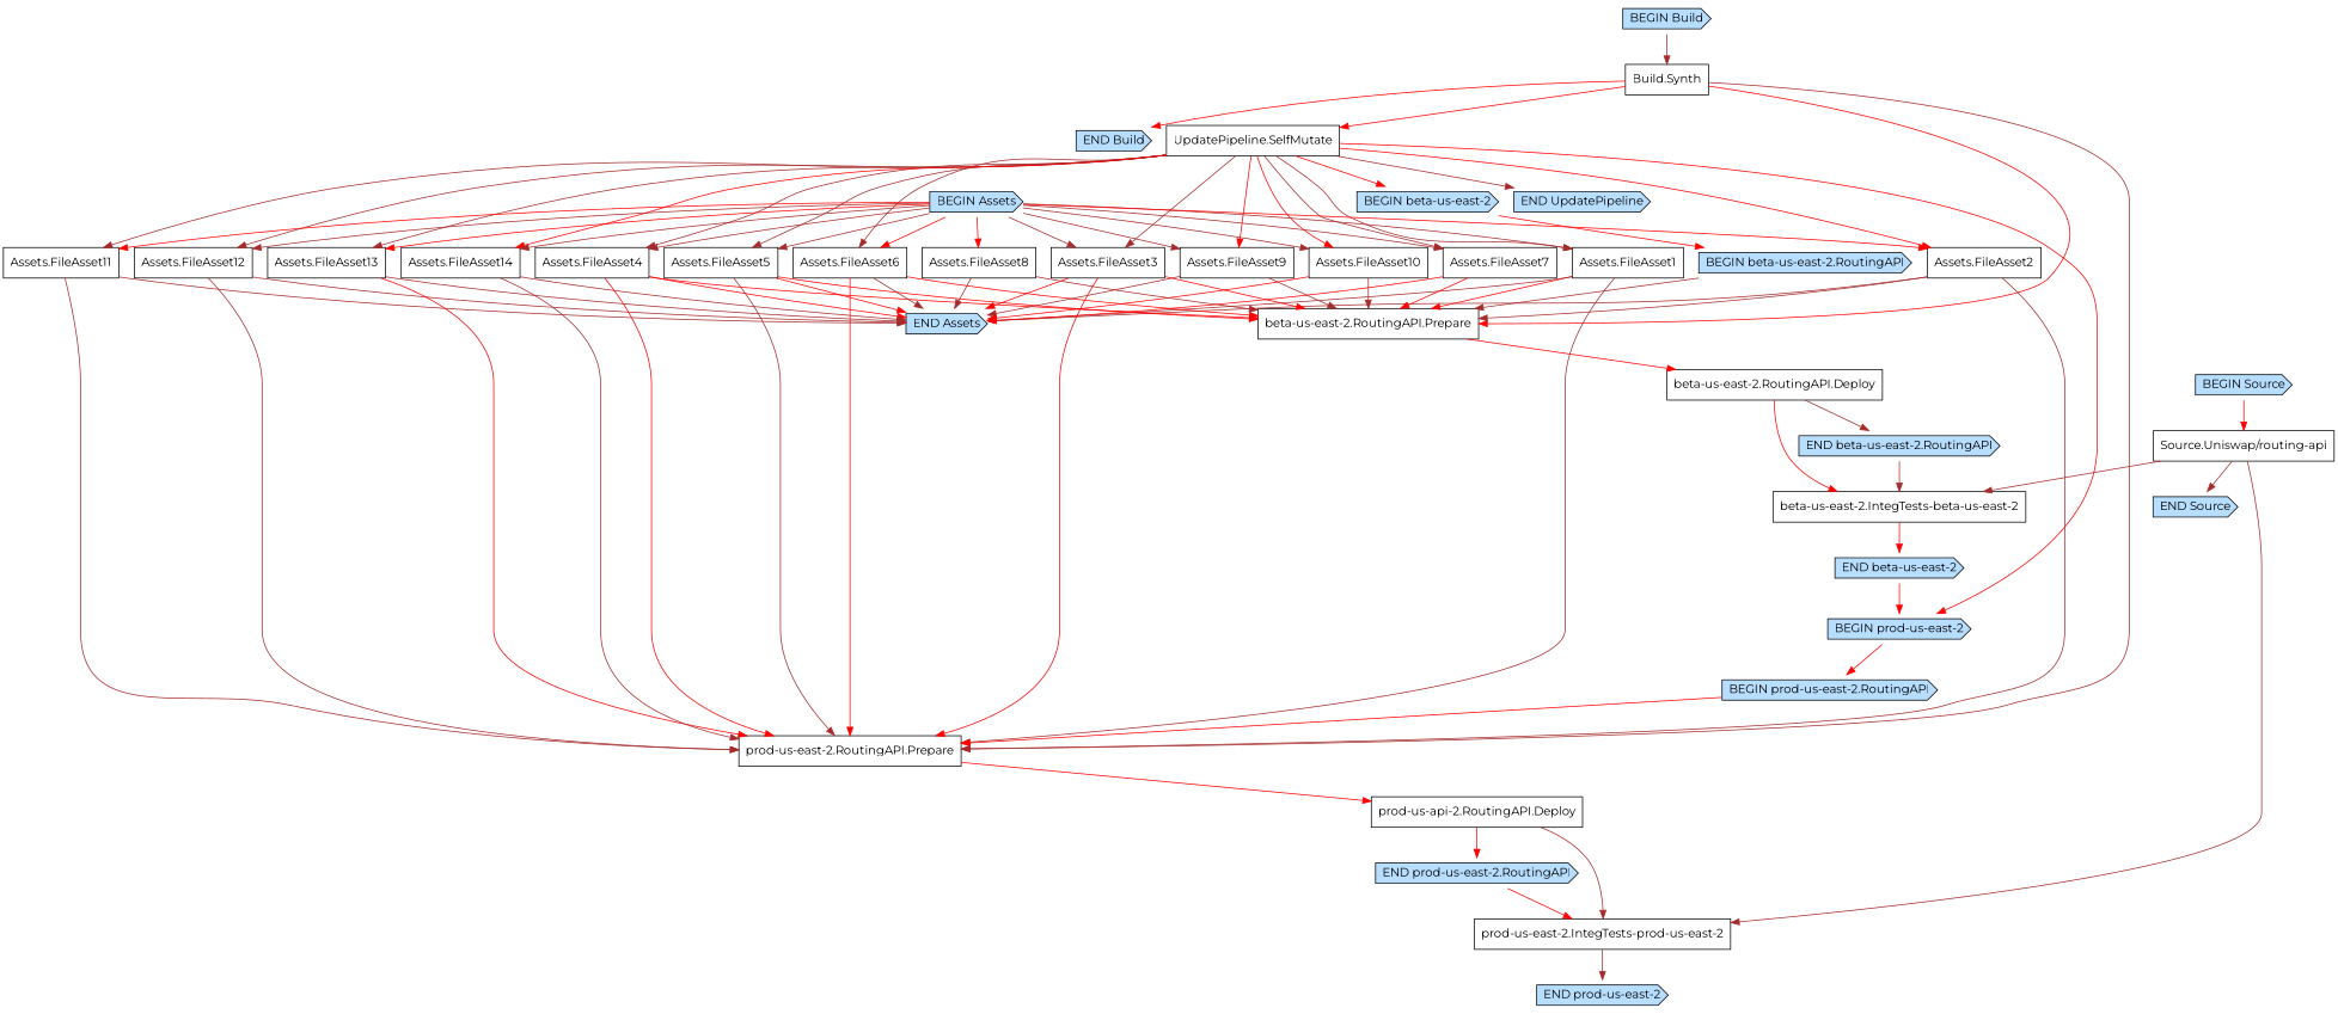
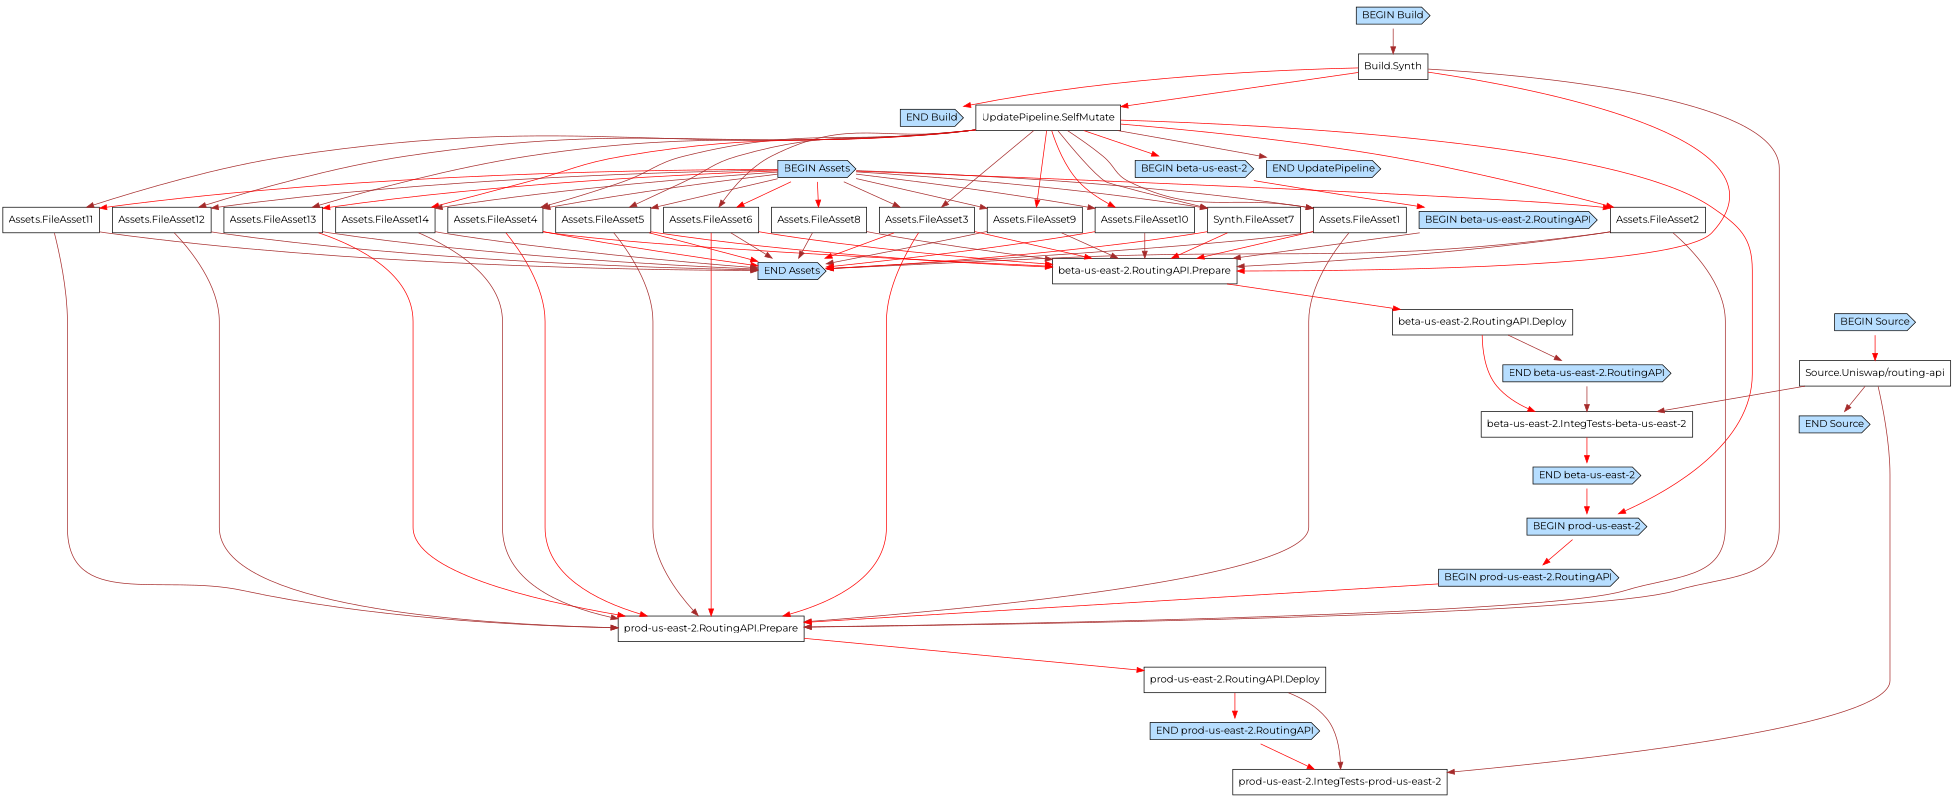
  digraph {
    fontname=Montserrat
    node [fontname=Montserrat shape=box]
    edge [color=brown fontname=Montserrat]
    "BEGIN Build" [fillcolor="#b7deff" shape=cds style=filled]
    "Build.Synth"
    "END Build" [fillcolor="#b7deff" shape=cds style=filled]
    "UpdatePipeline.SelfMutate"
    "beta-us-east-2.RoutingAPI.Prepare"
    "prod-us-east-2.RoutingAPI.Prepare"
    "END UpdatePipeline" [fillcolor="#b7deff" shape=cds style=filled]
    "Assets.FileAsset1"
    "Assets.FileAsset2"
    "Assets.FileAsset3"
    "Assets.FileAsset4"
    "Assets.FileAsset5"
    "Assets.FileAsset6"
-   "Assets.FileAsset7"
+   "Assets.FileAsset7" [label="Synth.FileAsset7"]
    "Assets.FileAsset9"
    "Assets.FileAsset10"
    "Assets.FileAsset11"
    "Assets.FileAsset12"
    "Assets.FileAsset13"
    "Assets.FileAsset14"
    "BEGIN beta-us-east-2" [fillcolor="#b7deff" shape=cds style=filled]
    "BEGIN prod-us-east-2" [fillcolor="#b7deff" shape=cds style=filled]
    "beta-us-east-2.RoutingAPI.Deploy"
-   "prod-us-east-2.RoutingAPI.Deploy" [label="prod-us-api-2.RoutingAPI.Deploy"]
+   "prod-us-east-2.RoutingAPI.Deploy"
    "Source.Uniswap/routing-api"
    "beta-us-east-2.IntegTests-beta-us-east-2"
    "prod-us-east-2.IntegTests-prod-us-east-2"
    "END Source" [fillcolor="#b7deff" shape=cds style=filled]
    "END beta-us-east-2" [fillcolor="#b7deff" shape=cds style=filled]
-   "END prod-us-east-2" [fillcolor="#b7deff" shape=cds style=filled]
    "END Assets" [fillcolor="#b7deff" shape=cds style=filled]
    "Assets.FileAsset8"
    "BEGIN beta-us-east-2.RoutingAPI" [fillcolor="#b7deff" shape=cds style=filled]
    "BEGIN prod-us-east-2.RoutingAPI" [fillcolor="#b7deff" shape=cds style=filled]
    "BEGIN Assets" [fillcolor="#b7deff" shape=cds style=filled]
    "END beta-us-east-2.RoutingAPI" [fillcolor="#b7deff" shape=cds style=filled]
    "END prod-us-east-2.RoutingAPI" [fillcolor="#b7deff" shape=cds style=filled]
    "BEGIN Source" [fillcolor="#b7deff" shape=cds style=filled]
    "BEGIN Build" -> "Build.Synth"
    "Build.Synth" -> "END Build" [color=red]
    "Build.Synth" -> "UpdatePipeline.SelfMutate" [color=red]
    "Build.Synth" -> "beta-us-east-2.RoutingAPI.Prepare" [color=red]
    "Build.Synth" -> "prod-us-east-2.RoutingAPI.Prepare"
    "UpdatePipeline.SelfMutate" -> "END UpdatePipeline"
    "UpdatePipeline.SelfMutate" -> "Assets.FileAsset1"
    "UpdatePipeline.SelfMutate" -> "Assets.FileAsset2" [color=red]
    "UpdatePipeline.SelfMutate" -> "Assets.FileAsset3"
    "UpdatePipeline.SelfMutate" -> "Assets.FileAsset4"
    "UpdatePipeline.SelfMutate" -> "Assets.FileAsset5"
    "UpdatePipeline.SelfMutate" -> "Assets.FileAsset6"
    "UpdatePipeline.SelfMutate" -> "Assets.FileAsset7"
    "UpdatePipeline.SelfMutate" -> "Assets.FileAsset9" [color=red]
    "UpdatePipeline.SelfMutate" -> "Assets.FileAsset10" [color=red]
    "UpdatePipeline.SelfMutate" -> "Assets.FileAsset11"
    "UpdatePipeline.SelfMutate" -> "Assets.FileAsset12"
    "UpdatePipeline.SelfMutate" -> "Assets.FileAsset13"
    "UpdatePipeline.SelfMutate" -> "Assets.FileAsset14" [color=red]
    "UpdatePipeline.SelfMutate" -> "BEGIN beta-us-east-2" [color=red]
    "UpdatePipeline.SelfMutate" -> "BEGIN prod-us-east-2" [color=red]
    "beta-us-east-2.RoutingAPI.Prepare" -> "beta-us-east-2.RoutingAPI.Deploy" [color=red]
    "prod-us-east-2.RoutingAPI.Prepare" -> "prod-us-east-2.RoutingAPI.Deploy" [color=red]
    "Assets.FileAsset1" -> "beta-us-east-2.RoutingAPI.Prepare" [color=red]
    "Assets.FileAsset1" -> "prod-us-east-2.RoutingAPI.Prepare"
    "Assets.FileAsset1" -> "END Assets"
    "Assets.FileAsset2" -> "beta-us-east-2.RoutingAPI.Prepare"
    "Assets.FileAsset2" -> "prod-us-east-2.RoutingAPI.Prepare"
    "Assets.FileAsset2" -> "END Assets"
    "Assets.FileAsset3" -> "beta-us-east-2.RoutingAPI.Prepare" [color=red]
    "Assets.FileAsset3" -> "prod-us-east-2.RoutingAPI.Prepare" [color=red]
    "Assets.FileAsset3" -> "END Assets" [color=red]
    "Assets.FileAsset4" -> "beta-us-east-2.RoutingAPI.Prepare" [color=red]
    "Assets.FileAsset4" -> "prod-us-east-2.RoutingAPI.Prepare" [color=red]
    "Assets.FileAsset4" -> "END Assets" [color=red]
    "Assets.FileAsset5" -> "beta-us-east-2.RoutingAPI.Prepare" [color=red]
    "Assets.FileAsset5" -> "prod-us-east-2.RoutingAPI.Prepare"
    "Assets.FileAsset5" -> "END Assets" [color=red]
    "Assets.FileAsset6" -> "beta-us-east-2.RoutingAPI.Prepare" [color=red]
    "Assets.FileAsset6" -> "prod-us-east-2.RoutingAPI.Prepare" [color=red]
    "Assets.FileAsset6" -> "END Assets"
    "Assets.FileAsset7" -> "beta-us-east-2.RoutingAPI.Prepare" [color=red]
    "Assets.FileAsset7" -> "END Assets" [color=red]
    "Assets.FileAsset9" -> "beta-us-east-2.RoutingAPI.Prepare"
    "Assets.FileAsset9" -> "END Assets"
    "Assets.FileAsset10" -> "beta-us-east-2.RoutingAPI.Prepare"
    "Assets.FileAsset10" -> "END Assets" [color=red]
    "Assets.FileAsset11" -> "prod-us-east-2.RoutingAPI.Prepare"
    "Assets.FileAsset11" -> "END Assets"
    "Assets.FileAsset12" -> "prod-us-east-2.RoutingAPI.Prepare"
    "Assets.FileAsset12" -> "END Assets"
    "Assets.FileAsset13" -> "prod-us-east-2.RoutingAPI.Prepare" [color=red]
    "Assets.FileAsset13" -> "END Assets"
    "Assets.FileAsset14" -> "prod-us-east-2.RoutingAPI.Prepare"
    "Assets.FileAsset14" -> "END Assets"
    "BEGIN beta-us-east-2" -> "BEGIN beta-us-east-2.RoutingAPI" [color=red]
    "BEGIN prod-us-east-2" -> "BEGIN prod-us-east-2.RoutingAPI" [color=red]
    "beta-us-east-2.RoutingAPI.Deploy" -> "beta-us-east-2.IntegTests-beta-us-east-2" [color=red]
    "beta-us-east-2.RoutingAPI.Deploy" -> "END beta-us-east-2.RoutingAPI"
    "prod-us-east-2.RoutingAPI.Deploy" -> "prod-us-east-2.IntegTests-prod-us-east-2"
    "prod-us-east-2.RoutingAPI.Deploy" -> "END prod-us-east-2.RoutingAPI" [color=red]
    "Source.Uniswap/routing-api" -> "beta-us-east-2.IntegTests-beta-us-east-2"
    "Source.Uniswap/routing-api" -> "prod-us-east-2.IntegTests-prod-us-east-2"
    "Source.Uniswap/routing-api" -> "END Source"
    "beta-us-east-2.IntegTests-beta-us-east-2" -> "END beta-us-east-2" [color=red]
-   "prod-us-east-2.IntegTests-prod-us-east-2" -> "END prod-us-east-2"
    "END beta-us-east-2" -> "BEGIN prod-us-east-2" [color=red]
    "Assets.FileAsset8" -> "beta-us-east-2.RoutingAPI.Prepare"
    "Assets.FileAsset8" -> "END Assets"
    "BEGIN beta-us-east-2.RoutingAPI" -> "beta-us-east-2.RoutingAPI.Prepare"
    "BEGIN prod-us-east-2.RoutingAPI" -> "prod-us-east-2.RoutingAPI.Prepare" [color=red]
    "BEGIN Assets" -> "Assets.FileAsset1"
    "BEGIN Assets" -> "Assets.FileAsset2" [color=red]
    "BEGIN Assets" -> "Assets.FileAsset3"
    "BEGIN Assets" -> "Assets.FileAsset4"
    "BEGIN Assets" -> "Assets.FileAsset5"
    "BEGIN Assets" -> "Assets.FileAsset6" [color=red]
    "BEGIN Assets" -> "Assets.FileAsset7"
    "BEGIN Assets" -> "Assets.FileAsset9"
    "BEGIN Assets" -> "Assets.FileAsset10"
    "BEGIN Assets" -> "Assets.FileAsset11" [color=red]
    "BEGIN Assets" -> "Assets.FileAsset12"
    "BEGIN Assets" -> "Assets.FileAsset13" [color=red]
    "BEGIN Assets" -> "Assets.FileAsset14"
    "BEGIN Assets" -> "Assets.FileAsset8" [color=red]
    "END beta-us-east-2.RoutingAPI" -> "beta-us-east-2.IntegTests-beta-us-east-2"
    "END prod-us-east-2.RoutingAPI" -> "prod-us-east-2.IntegTests-prod-us-east-2" [color=red]
    "BEGIN Source" -> "Source.Uniswap/routing-api" [color=red]
  }
